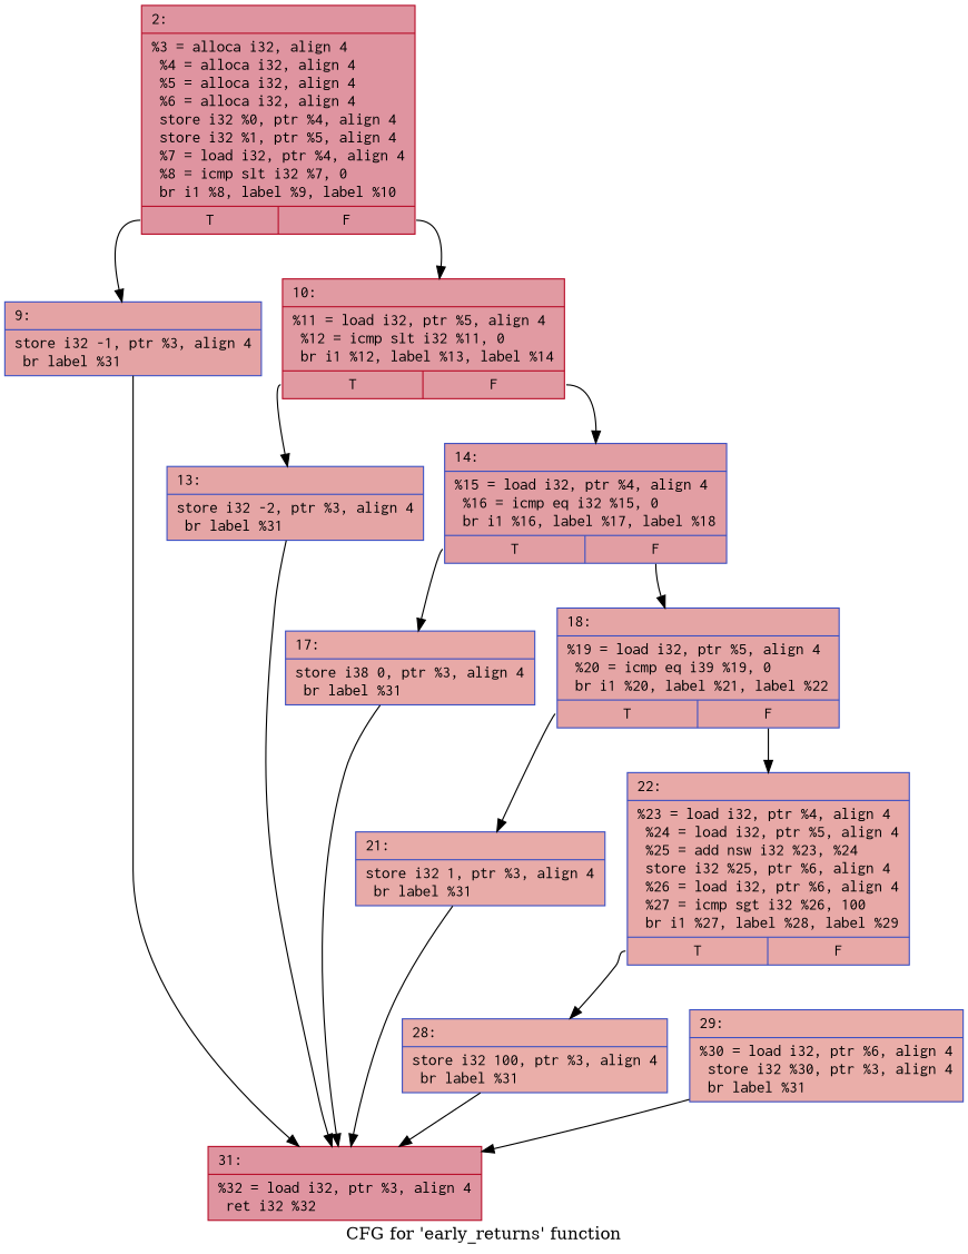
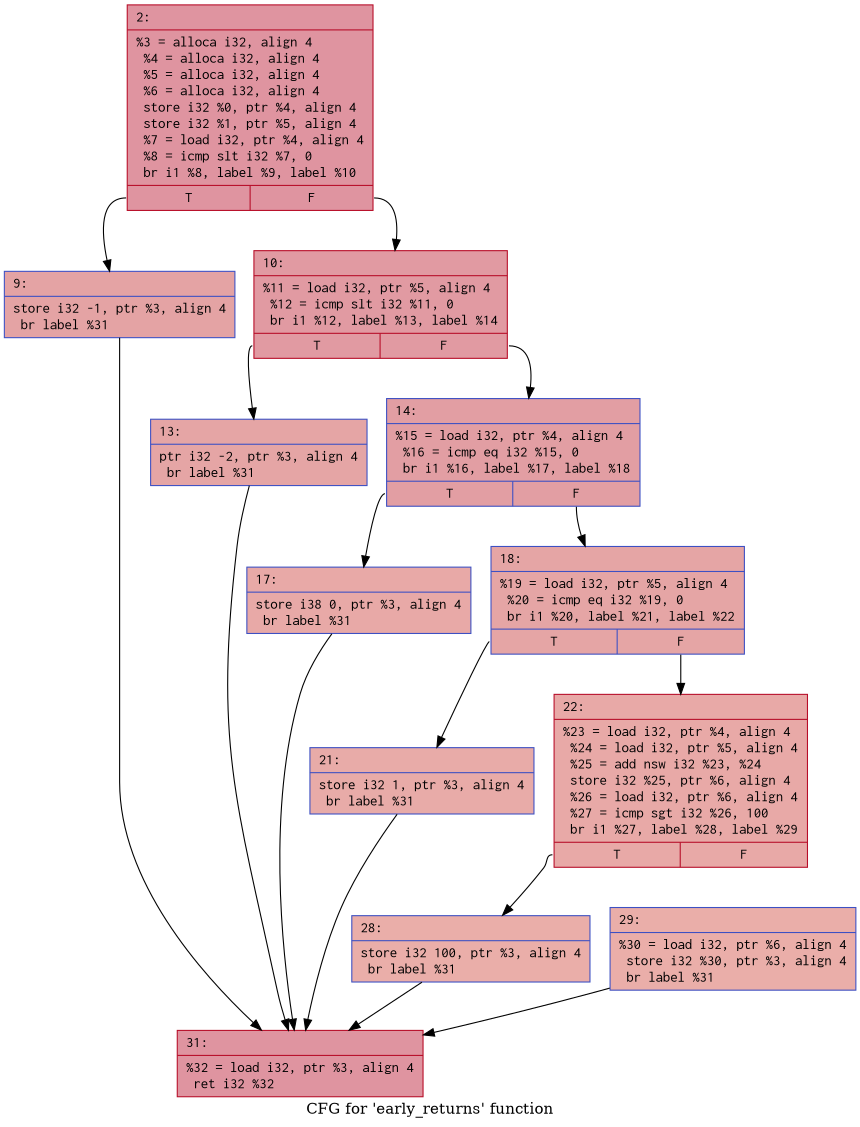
  digraph {
    label="CFG for 'early_returns' function"
    node [color="#3d50c3ff" fillcolor="#b70d2870" fontname=Courier shape=record style=filled]
    n1 [color="#b70d28ff" label="{2:\l|  %3 = alloca i32, align 4\l  %4 = alloca i32, align 4\l  %5 = alloca i32, align 4\l  %6 = alloca i32, align 4\l  store i32 %0, ptr %4, align 4\l  store i32 %1, ptr %5, align 4\l  %7 = load i32, ptr %4, align 4\l  %8 = icmp slt i32 %7, 0\l  br i1 %8, label %9, label %10\l|{<s0>T|<s1>F}}"]
    n2 [fillcolor="#c32e3170" label="{9:\l|  store i32 -1, ptr %3, align 4\l  br label %31\l}"]
    n3 [color="#b70d28ff" fillcolor="#bb1b2c70" label="{10:\l|  %11 = load i32, ptr %5, align 4\l  %12 = icmp slt i32 %11, 0\l  br i1 %12, label %13, label %14\l|{<s0>T|<s1>F}}"]
    n4 [color="#b70d28ff" label="{31:\l|  %32 = load i32, ptr %3, align 4\l  ret i32 %32\l}"]
-   n5 [fillcolor="#c5333470" label="{13:\l|  store i32 -2, ptr %3, align 4\l  br label %31\l}"]
+   n5 [fillcolor="#c5333470" label="{13:\l|  ptr i32 -2, ptr %3, align 4\l  br label %31\l}"]
    n6 [fillcolor="#be242e70" label="{14:\l|  %15 = load i32, ptr %4, align 4\l  %16 = icmp eq i32 %15, 0\l  br i1 %16, label %17, label %18\l|{<s0>T|<s1>F}}"]
    n7 [fillcolor="#ca3b3770" label="{17:\l|  store i38 0, ptr %3, align 4\l  br label %31\l}"]
-   n8 [fillcolor="#c5333470" label="{18:\l|  %19 = load i32, ptr %5, align 4\l  %20 = icmp eq i39 %19, 0\l  br i1 %20, label %21, label %22\l|{<s0>T|<s1>F}}"]
+   n8 [fillcolor="#c5333470" label="{18:\l|  %19 = load i32, ptr %5, align 4\l  %20 = icmp eq i32 %19, 0\l  br i1 %20, label %21, label %22\l|{<s0>T|<s1>F}}"]
    n9 [fillcolor="#cc403a70" label="{21:\l|  store i32 1, ptr %3, align 4\l  br label %31\l}"]
-   n10 [fillcolor="#ca3b3770" label="{22:\l|  %23 = load i32, ptr %4, align 4\l  %24 = load i32, ptr %5, align 4\l  %25 = add nsw i32 %23, %24\l  store i32 %25, ptr %6, align 4\l  %26 = load i32, ptr %6, align 4\l  %27 = icmp sgt i32 %26, 100\l  br i1 %27, label %28, label %29\l|{<s0>T|<s1>F}}"]
+   n10 [color="#b70d28ff" fillcolor="#ca3b3770" label="{22:\l|  %23 = load i32, ptr %4, align 4\l  %24 = load i32, ptr %5, align 4\l  %25 = add nsw i32 %23, %24\l  store i32 %25, ptr %6, align 4\l  %26 = load i32, ptr %6, align 4\l  %27 = icmp sgt i32 %26, 100\l  br i1 %27, label %28, label %29\l|{<s0>T|<s1>F}}"]
    n11 [fillcolor="#d0473d70" label="{28:\l|  store i32 100, ptr %3, align 4\l  br label %31\l}"]
    n12 [fillcolor="#d0473d70" label="{29:\l|  %30 = load i32, ptr %6, align 4\l  store i32 %30, ptr %3, align 4\l  br label %31\l}"]
    n1 -> n2 [tailport=s0]
    n1 -> n3 [tailport=s1]
    n2 -> n4
    n3 -> n5 [tailport=s0]
    n3 -> n6 [tailport=s1]
    n5 -> n4
    n6 -> n7 [tailport=s0]
    n6 -> n8 [tailport=s1]
    n7 -> n4
    n8 -> n9 [tailport=s0]
    n8 -> n10 [tailport=s1]
    n9 -> n4
    n10 -> n11 [tailport=s0]
    n11 -> n4
    n12 -> n4
  }
